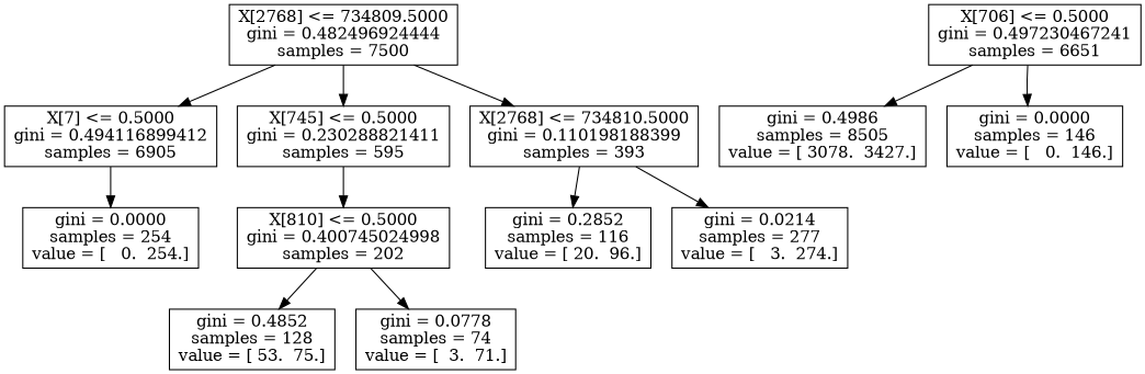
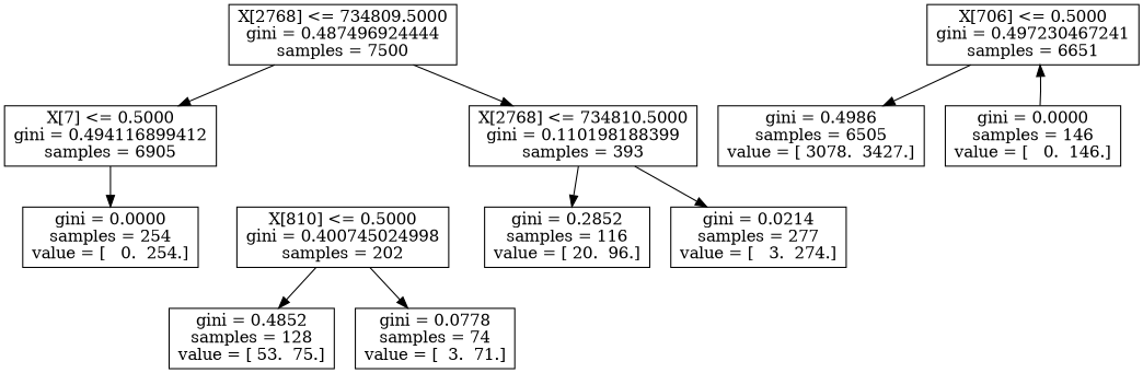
  digraph {
    node [shape=box]
-   n1 [label="X[2768] <= 734809.5000\ngini = 0.482496924444\nsamples = 7500"]
+   n1 [label="X[2768] <= 734809.5000\ngini = 0.487496924444\nsamples = 7500"]
    n2 [label="X[7] <= 0.5000\ngini = 0.494116899412\nsamples = 6905"]
-   n3 [label="X[745] <= 0.5000\ngini = 0.230288821411\nsamples = 595"]
    n4 [label="X[2768] <= 734810.5000\ngini = 0.110198188399\nsamples = 393"]
    n5 [label="gini = 0.0000\nsamples = 254\nvalue = [   0.  254.]"]
    n6 [label="X[810] <= 0.5000\ngini = 0.400745024998\nsamples = 202"]
    n7 [label="X[706] <= 0.5000\ngini = 0.497230467241\nsamples = 6651"]
-   n8 [label="gini = 0.4986\nsamples = 8505\nvalue = [ 3078.  3427.]"]
+   n8 [label="gini = 0.4986\nsamples = 6505\nvalue = [ 3078.  3427.]"]
    n9 [label="gini = 0.0000\nsamples = 146\nvalue = [   0.  146.]"]
    n10 [label="gini = 0.4852\nsamples = 128\nvalue = [ 53.  75.]"]
    n11 [label="gini = 0.0778\nsamples = 74\nvalue = [  3.  71.]"]
    n12 [label="gini = 0.2852\nsamples = 116\nvalue = [ 20.  96.]"]
    n13 [label="gini = 0.0214\nsamples = 277\nvalue = [   3.  274.]"]
    n1 -> n2
-   n1 -> n3
    n1 -> n4
    n2 -> n5
-   n3 -> n6
    n4 -> n12
    n4 -> n13
    n6 -> n10
    n6 -> n11
    n7 -> n8
-   n7 -> n9
+   n9 -> n7
  }
